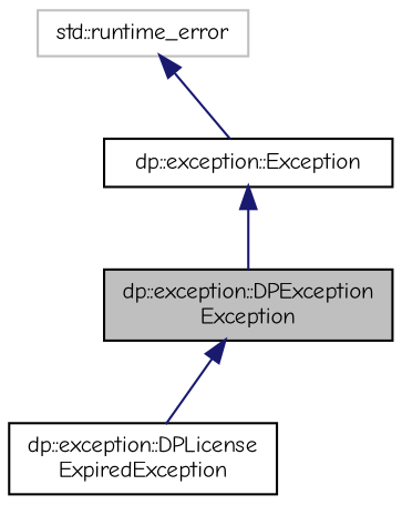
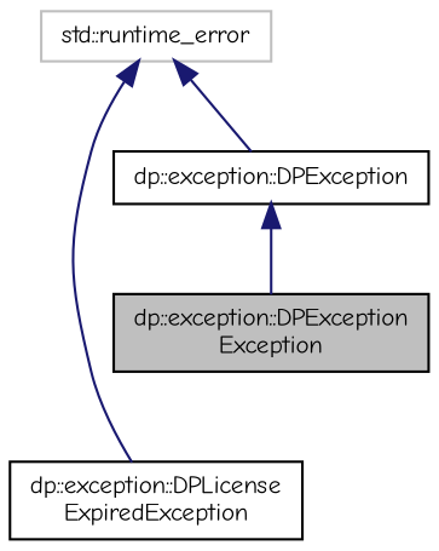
  digraph {
    fontname="Comic Neue"
    node [color=black fillcolor=white fontname="Comic Neue" fontsize=10 shape=record style=filled]
    edge [color=midnightblue dir=back fontname="Comic Neue" fontsize=10 labelfontname=Helvetica labelfontsize=10 style=solid]
    n1 [fillcolor=grey75 fontcolor=black height=0.2 label="dp::exception::DPException\lException" width=0.4]
    n2 [height=0.2 label="dp::exception::DPLicense\lExpiredException" width=0.4]
-   n3 [height=0.2 label="dp::exception::Exception" width=0.4]
+   n3 [height=0.2 label="dp::exception::DPException" width=0.4]
    n4 [color=grey75 height=0.2 label="std::runtime_error" width=0.4]
-   n1 -> n2
+   n4 -> n2
    n3 -> n1
    n4 -> n3
  }
